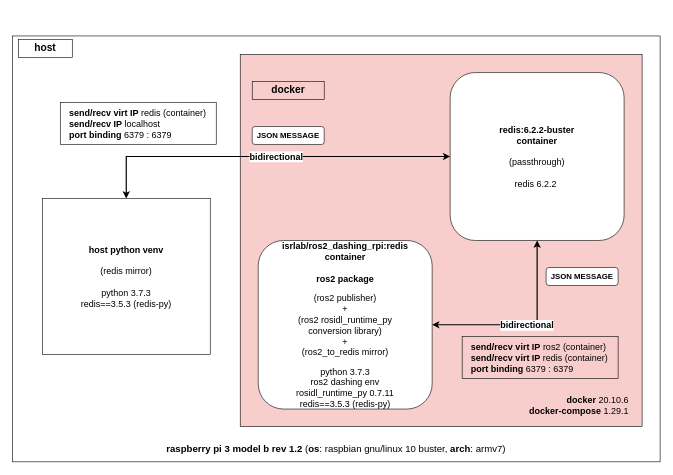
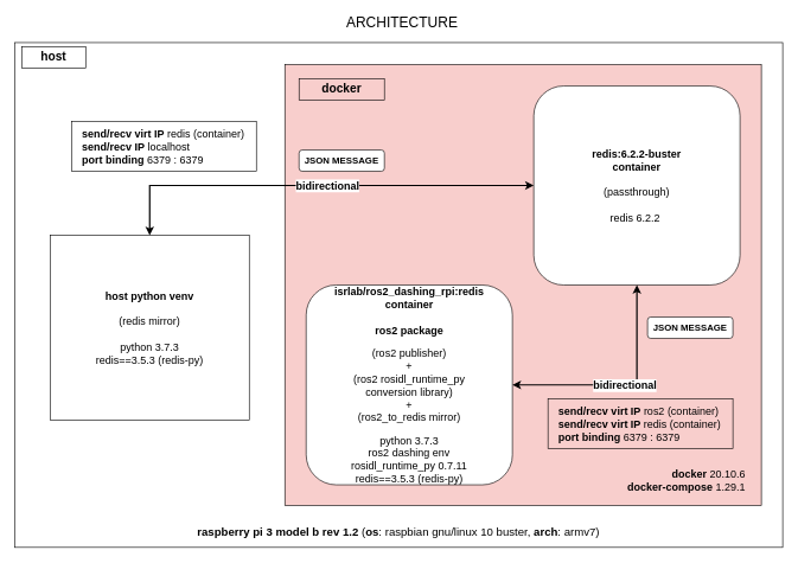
  <mxCell id="0" />
  <mxCell id="1" parent="0" />
  <mxCell id="2" value="&lt;font style=&quot;font-size: 16px&quot;&gt;&lt;b&gt;raspberry pi 3 model b rev 1.2&amp;nbsp;&lt;/b&gt;(&lt;b&gt;os&lt;/b&gt;: raspbian gnu/linux 10 buster, &lt;b&gt;arch&lt;/b&gt;: armv7)&lt;/font&gt;" style="rounded=0;whiteSpace=wrap;html=1;verticalAlign=bottom;align=center;spacingLeft=0;spacingBottom=10;" parent="1" vertex="1"><mxGeometry x="20" y="59" width="1080" height="710" as="geometry" /></mxCell>
  <mxCell id="3" value="&lt;font style=&quot;font-size: 15px&quot;&gt;&lt;b&gt;host python venv&lt;/b&gt;&lt;br&gt;&lt;br&gt;(redis mirror)&lt;br&gt;&lt;br&gt;python 3.7.3&lt;br&gt;redis==3.5.3 (redis-py)&lt;br&gt;&lt;/font&gt;" style="rounded=0;whiteSpace=wrap;html=1;" parent="1" vertex="1"><mxGeometry x="70" y="330" width="280" height="260" as="geometry" /></mxCell>
  <mxCell id="4" value="&lt;font&gt;&lt;b style=&quot;font-size: 15px&quot;&gt;docker &lt;/b&gt;&lt;span style=&quot;font-size: 15px&quot;&gt;20.10.6&lt;/span&gt;&lt;br&gt;&lt;b style=&quot;font-size: 15px&quot;&gt;docker-compose&amp;nbsp;&lt;/b&gt;&lt;span style=&quot;font-size: 15px&quot;&gt;1.29.1&lt;/span&gt;&lt;br&gt;&lt;/font&gt;" style="rounded=0;whiteSpace=wrap;html=1;verticalAlign=bottom;align=right;spacingRight=20;spacingBottom=15;fillColor=#f8cecc;" parent="1" vertex="1"><mxGeometry x="400" y="90" width="670" height="620" as="geometry" /></mxCell>
  <mxCell id="5" value="&lt;font&gt;&lt;b style=&quot;font-size: 15px&quot;&gt;isrlab/ros2_dashing_rpi:redis&lt;br&gt;container&lt;br&gt;&lt;br&gt;ros2 package&lt;br&gt;&lt;/b&gt;&lt;br&gt;&lt;span style=&quot;font-size: 15px&quot;&gt;(ros2 publisher)&lt;/span&gt;&lt;br&gt;&lt;span style=&quot;font-size: 15px&quot;&gt;+&lt;br&gt;&lt;/span&gt;&lt;span style=&quot;font-size: 15px&quot;&gt;(ros2 rosidl_runtime_py&lt;br&gt;conversion library)&lt;/span&gt;&lt;br&gt;&lt;span style=&quot;font-size: 15px&quot;&gt;+&lt;/span&gt;&lt;br&gt;&lt;span style=&quot;font-size: 15px&quot;&gt;(ros2_to_redis mirror)&lt;/span&gt;&lt;br&gt;&lt;br&gt;&lt;span style=&quot;font-size: 15px&quot;&gt;python 3.7.3&lt;/span&gt;&lt;br&gt;&lt;span style=&quot;font-size: 15px&quot;&gt;ros2 dashing env&lt;br&gt;&lt;/span&gt;&lt;span style=&quot;font-size: 15px&quot;&gt;rosidl_runtime_py&amp;nbsp;&lt;/span&gt;&lt;span style=&quot;font-size: 15px&quot;&gt;0.7.11&lt;/span&gt;&lt;br&gt;&lt;span style=&quot;font-size: 15px&quot;&gt;redis==3.5.3 (redis-py)&lt;/span&gt;&lt;br&gt;&lt;/font&gt;" style="rounded=1;whiteSpace=wrap;html=1;" parent="1" vertex="1"><mxGeometry x="430" y="400" width="290" height="281" as="geometry" /></mxCell>
  <mxCell id="6" value="&lt;b&gt;&lt;font style=&quot;font-size: 15px&quot;&gt;bidirectional&lt;/font&gt;&lt;/b&gt;" style="edgeStyle=orthogonalEdgeStyle;rounded=0;orthogonalLoop=1;jettySize=auto;html=1;exitX=0;exitY=0.5;exitDx=0;exitDy=0;entryX=0.5;entryY=0;entryDx=0;entryDy=0;strokeWidth=2;startArrow=classic;startFill=1;spacingLeft=30;" parent="1" source="7" target="3" edge="1"><mxGeometry relative="1" as="geometry"><Array as="points"><mxPoint x="210" y="260" /></Array></mxGeometry></mxCell>
  <mxCell id="7" value="&lt;font style=&quot;font-size: 15px&quot;&gt;&lt;b&gt;redis:6.2.2-buster&lt;/b&gt;&lt;br&gt;&lt;b&gt;container&lt;/b&gt;&lt;br&gt;&lt;br&gt;&lt;span&gt;(passthrough)&lt;br&gt;&lt;/span&gt;&lt;br&gt;redis 6.2.2&amp;nbsp;&lt;br&gt;&lt;/font&gt;" style="rounded=1;whiteSpace=wrap;html=1;" parent="1" vertex="1"><mxGeometry x="750" y="120" width="290" height="280" as="geometry" /></mxCell>
  <mxCell id="8" value="&lt;font style=&quot;font-size: 15px&quot;&gt;&lt;b&gt;bidirectional&lt;/b&gt;&lt;/font&gt;" style="edgeStyle=orthogonalEdgeStyle;rounded=0;orthogonalLoop=1;jettySize=auto;html=1;entryX=0.5;entryY=1;entryDx=0;entryDy=0;strokeWidth=2;startArrow=classic;startFill=1;" parent="1" source="5" target="7" edge="1"><mxGeometry relative="1" as="geometry" /></mxCell>
+ <mxCell id="9" value="&lt;font style=&quot;font-size: 20px&quot;&gt;ARCHITECTURE&lt;/font&gt;" style="text;html=1;strokeColor=none;fillColor=none;align=center;verticalAlign=middle;whiteSpace=wrap;rounded=0;" parent="1" vertex="1"><mxGeometry x="435" y="20" width="260" height="20" as="geometry" /></mxCell>
  <mxCell id="10" value="&lt;font style=&quot;font-size: 15px&quot;&gt;&lt;b&gt;send/recv virt IP&amp;nbsp;&lt;/b&gt;ros2 (container)&lt;br&gt;&lt;b&gt;send/recv virt IP &lt;/b&gt;redis (container)&lt;br&gt;&lt;b&gt;port binding&amp;nbsp;&lt;/b&gt;6379&amp;nbsp;:&amp;nbsp;&lt;/font&gt;&lt;span style=&quot;font-size: 15px&quot;&gt;6379&lt;/span&gt;" style="text;html=1;fillColor=none;align=left;verticalAlign=middle;whiteSpace=wrap;rounded=0;strokeColor=#000000;strokeWidth=1;spacing=15;" parent="1" vertex="1"><mxGeometry x="770" y="560" width="260" height="70" as="geometry" /></mxCell>
  <mxCell id="11" value="&lt;font style=&quot;font-size: 15px&quot;&gt;&lt;b&gt;send/recv virt IP&amp;nbsp;&lt;/b&gt;redis (container)&lt;br&gt;&lt;b&gt;send/recv IP&amp;nbsp;&lt;/b&gt;localhost&lt;br&gt;&lt;b&gt;port binding&amp;nbsp;&lt;/b&gt;6379&amp;nbsp;:&amp;nbsp;&lt;/font&gt;&lt;span style=&quot;font-size: 15px&quot;&gt;6379&lt;/span&gt;" style="text;html=1;fillColor=none;align=left;verticalAlign=middle;whiteSpace=wrap;rounded=0;strokeColor=#000000;strokeWidth=1;spacing=15;" parent="1" vertex="1"><mxGeometry x="100" y="170" width="260" height="70" as="geometry" /></mxCell>
  <mxCell id="12" value="&lt;b style=&quot;font-size: 17px;&quot;&gt;&lt;span style=&quot;font-size: 17px;&quot;&gt;&lt;font style=&quot;font-size: 17px;&quot;&gt;host&lt;/font&gt;&lt;/span&gt;&lt;/b&gt;" style="text;html=1;fillColor=none;align=center;verticalAlign=middle;whiteSpace=wrap;rounded=0;strokeColor=#000000;strokeWidth=1;fontStyle=0;fontSize=17;" parent="1" vertex="1"><mxGeometry x="30" y="65" width="90" height="30" as="geometry" /></mxCell>
- <mxCell id="13" value="&lt;b style=&quot;font-size: 17px;&quot;&gt;&lt;span style=&quot;font-size: 17px;&quot;&gt;&lt;font style=&quot;font-size: 17px;&quot;&gt;docker&lt;/font&gt;&lt;/span&gt;&lt;/b&gt;" style="text;html=1;fillColor=none;align=center;verticalAlign=middle;whiteSpace=wrap;rounded=0;strokeColor=#000000;strokeWidth=1;spacing=2;fontStyle=0;fontSize=17;" parent="1" vertex="1"><mxGeometry x="420" y="135" width="120" height="30" as="geometry" /></mxCell>
+ <mxCell id="13" value="&lt;b style=&quot;font-size: 17px;&quot;&gt;&lt;span style=&quot;font-size: 17px;&quot;&gt;&lt;font style=&quot;font-size: 17px;&quot;&gt;docker&lt;/font&gt;&lt;/span&gt;&lt;/b&gt;" style="text;html=1;fillColor=none;align=center;verticalAlign=middle;whiteSpace=wrap;rounded=0;strokeColor=#000000;strokeWidth=1;spacing=2;fontStyle=0;fontSize=17;" parent="1" vertex="1"><mxGeometry x="420" y="110" width="120" height="30" as="geometry" /></mxCell>
  <mxCell id="14" value="JSON MESSAGE" style="rounded=1;whiteSpace=wrap;html=1;verticalAlign=middle;fontStyle=1;fontSize=13;" parent="1" vertex="1"><mxGeometry x="910" y="445" width="120" height="30" as="geometry" /></mxCell>
  <mxCell id="15" value="JSON MESSAGE" style="rounded=1;whiteSpace=wrap;html=1;verticalAlign=middle;fontStyle=1;fontSize=13;" parent="1" vertex="1"><mxGeometry x="420" y="210" width="120" height="30" as="geometry" /></mxCell>
